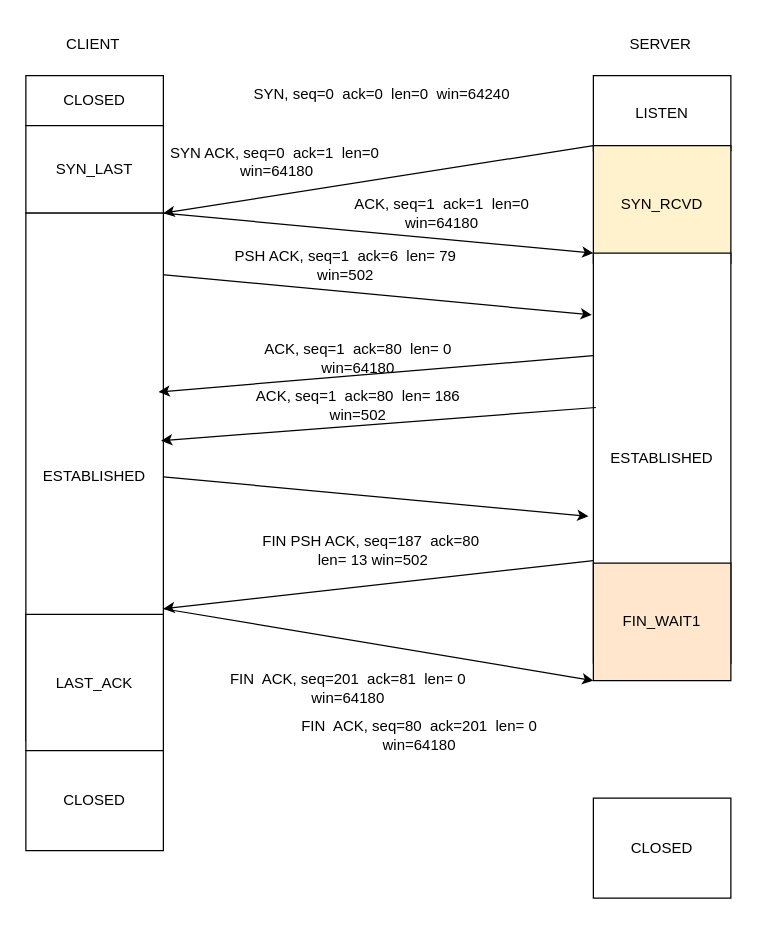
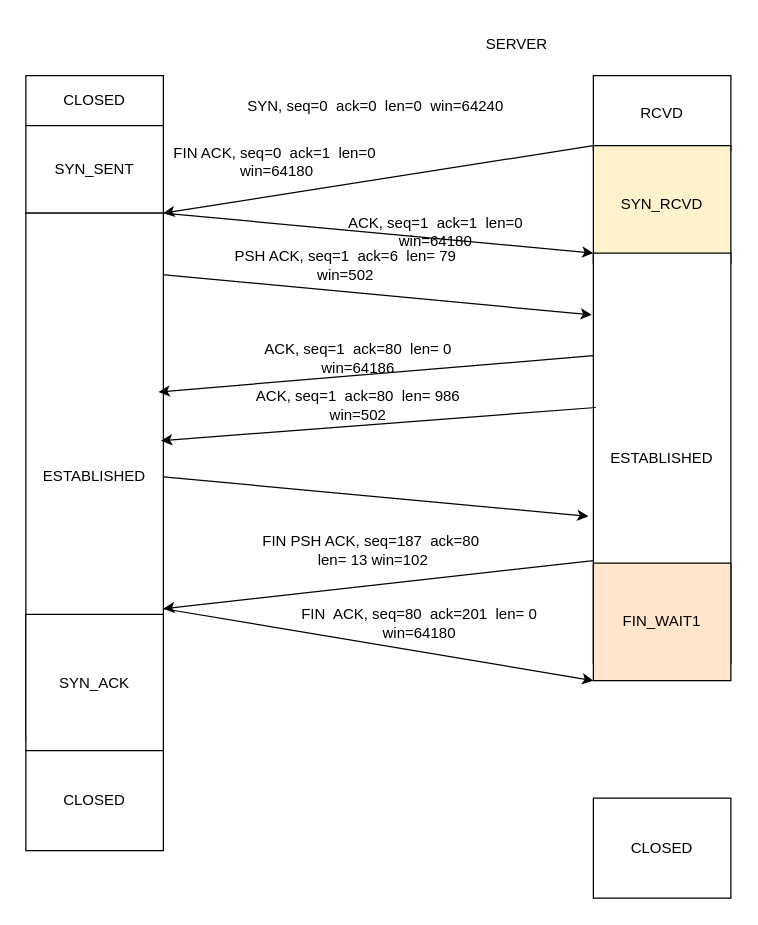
  <mxCell id="0" />
  <mxCell id="1" parent="0" />
  <mxCell id="2" value="CLOSED" style="rounded=0;whiteSpace=wrap;html=1;" vertex="1" parent="1"><mxGeometry x="20" y="60" width="110" height="40" as="geometry" /></mxCell>
- <mxCell id="3" value="CLIENT" style="text;html=1;strokeColor=none;fillColor=none;align=center;verticalAlign=middle;whiteSpace=wrap;rounded=0;" vertex="1" parent="1"><mxGeometry x="44" y="20" width="60" height="30" as="geometry" /></mxCell>
- <mxCell id="4" value="LISTEN" style="rounded=0;whiteSpace=wrap;html=1;" vertex="1" parent="1"><mxGeometry x="474" y="60" width="110" height="60" as="geometry" /></mxCell>
- <mxCell id="5" value="SERVER" style="text;html=1;strokeColor=none;fillColor=none;align=center;verticalAlign=middle;whiteSpace=wrap;rounded=0;" vertex="1" parent="1"><mxGeometry x="498" y="20" width="60" height="30" as="geometry" /></mxCell>
- <mxCell id="6" value="SYN_LAST" style="rounded=0;whiteSpace=wrap;html=1;" vertex="1" parent="1"><mxGeometry x="20" y="100" width="110" height="70" as="geometry" /></mxCell>
+ <mxCell id="4" value="RCVD" style="rounded=0;whiteSpace=wrap;html=1;" vertex="1" parent="1"><mxGeometry x="474" y="60" width="110" height="60" as="geometry" /></mxCell>
+ <mxCell id="5" value="SERVER" style="text;html=1;strokeColor=none;fillColor=none;align=center;verticalAlign=middle;whiteSpace=wrap;rounded=0;" vertex="1" parent="1"><mxGeometry x="383" y="20" width="60" height="30" as="geometry" /></mxCell>
+ <mxCell id="6" value="SYN_SENT" style="rounded=0;whiteSpace=wrap;html=1;" vertex="1" parent="1"><mxGeometry x="20" y="100" width="110" height="70" as="geometry" /></mxCell>
  <mxCell id="7" style="edgeStyle=none;html=1;exitX=0;exitY=0;exitDx=0;exitDy=0;entryX=1;entryY=0;entryDx=0;entryDy=0;" edge="1" parent="1" source="8" target="13"><mxGeometry relative="1" as="geometry" /></mxCell>
  <mxCell id="8" value="SYN_RCVD" style="rounded=0;whiteSpace=wrap;html=1;fillColor=#fff2cc;" vertex="1" parent="1"><mxGeometry x="474" y="116" width="110" height="94" as="geometry" /></mxCell>
  <mxCell id="9" style="edgeStyle=none;html=1;exitX=1;exitY=0;exitDx=0;exitDy=0;entryX=0;entryY=0;entryDx=0;entryDy=0;" edge="1" parent="1" source="13" target="16"><mxGeometry relative="1" as="geometry" /></mxCell>
  <mxCell id="10" style="edgeStyle=none;html=1;exitX=0.99;exitY=0.126;exitDx=0;exitDy=0;entryX=-0.011;entryY=0.3;entryDx=0;entryDy=0;entryPerimeter=0;exitPerimeter=0;" edge="1" parent="1"><mxGeometry relative="1" as="geometry"><mxPoint x="128.9" y="219.172" as="sourcePoint" /><mxPoint x="472.79" y="251.4" as="targetPoint" /></mxGeometry></mxCell>
  <mxCell id="11" style="edgeStyle=none;html=1;exitX=1;exitY=0.5;exitDx=0;exitDy=0;entryX=-0.036;entryY=0.642;entryDx=0;entryDy=0;entryPerimeter=0;" edge="1" parent="1" source="13" target="16"><mxGeometry relative="1" as="geometry" /></mxCell>
  <mxCell id="12" style="edgeStyle=none;html=1;exitX=1;exitY=0.75;exitDx=0;exitDy=0;entryX=0;entryY=1;entryDx=0;entryDy=0;" edge="1" parent="1" source="13" target="25"><mxGeometry relative="1" as="geometry" /></mxCell>
  <mxCell id="13" value="ESTABLISHED" style="rounded=0;whiteSpace=wrap;html=1;" vertex="1" parent="1"><mxGeometry x="20" y="170" width="110" height="422" as="geometry" /></mxCell>
  <mxCell id="14" style="edgeStyle=none;html=1;exitX=0;exitY=0.25;exitDx=0;exitDy=0;entryX=0.965;entryY=0.339;entryDx=0;entryDy=0;entryPerimeter=0;" edge="1" parent="1" source="16" target="13"><mxGeometry relative="1" as="geometry" /></mxCell>
  <mxCell id="15" style="edgeStyle=none;html=1;exitX=0;exitY=0.75;exitDx=0;exitDy=0;entryX=1;entryY=0.75;entryDx=0;entryDy=0;" edge="1" parent="1" source="16" target="13"><mxGeometry relative="1" as="geometry"><mxPoint x="134" y="480" as="targetPoint" /></mxGeometry></mxCell>
  <mxCell id="16" value="ESTABLISHED" style="rounded=0;whiteSpace=wrap;html=1;" vertex="1" parent="1"><mxGeometry x="474" y="202" width="110" height="328" as="geometry" /></mxCell>
- <mxCell id="17" value="SYN, seq=0&amp;nbsp; ack=0&amp;nbsp; len=0&amp;nbsp; win=64240" style="text;html=1;strokeColor=none;fillColor=none;align=center;verticalAlign=middle;whiteSpace=wrap;rounded=0;" vertex="1" parent="1"><mxGeometry x="150" y="60" width="310" height="30" as="geometry" /></mxCell>
- <mxCell id="18" value="SYN ACK, seq=0&amp;nbsp; ack=1&amp;nbsp; len=0&amp;nbsp; win=64180" style="text;html=1;strokeColor=none;fillColor=none;align=center;verticalAlign=middle;whiteSpace=wrap;rounded=0;" vertex="1" parent="1"><mxGeometry x="119" y="119" width="204" height="20" as="geometry" /></mxCell>
- <mxCell id="19" value="&amp;nbsp;ACK, seq=1&amp;nbsp; ack=1&amp;nbsp; len=0&amp;nbsp; win=64180" style="text;html=1;strokeColor=none;fillColor=none;align=center;verticalAlign=middle;whiteSpace=wrap;rounded=0;" vertex="1" parent="1"><mxGeometry x="251" y="160" width="204" height="20" as="geometry" /></mxCell>
+ <mxCell id="17" value="SYN, seq=0&amp;nbsp; ack=0&amp;nbsp; len=0&amp;nbsp; win=64240" style="text;html=1;strokeColor=none;fillColor=none;align=center;verticalAlign=middle;whiteSpace=wrap;rounded=0;" vertex="1" parent="1"><mxGeometry x="145" y="70" width="310" height="30" as="geometry" /></mxCell>
+ <mxCell id="18" value="FIN ACK, seq=0&amp;nbsp; ack=1&amp;nbsp; len=0&amp;nbsp; win=64180" style="text;html=1;strokeColor=none;fillColor=none;align=center;verticalAlign=middle;whiteSpace=wrap;rounded=0;" vertex="1" parent="1"><mxGeometry x="119" y="119" width="204" height="20" as="geometry" /></mxCell>
+ <mxCell id="19" value="&amp;nbsp;ACK, seq=1&amp;nbsp; ack=1&amp;nbsp; len=0&amp;nbsp; win=64180" style="text;html=1;strokeColor=none;fillColor=none;align=center;verticalAlign=middle;whiteSpace=wrap;rounded=0;" vertex="1" parent="1"><mxGeometry x="246" y="175" width="204" height="20" as="geometry" /></mxCell>
  <mxCell id="20" value="PSH ACK, seq=1&amp;nbsp; ack=6&amp;nbsp; len= 79 win=502" style="text;html=1;strokeColor=none;fillColor=none;align=center;verticalAlign=middle;whiteSpace=wrap;rounded=0;" vertex="1" parent="1"><mxGeometry x="174" y="202" width="204" height="20" as="geometry" /></mxCell>
- <mxCell id="21" value="ACK, seq=1&amp;nbsp; ack=80&amp;nbsp; len= 0 win=64180" style="text;html=1;strokeColor=none;fillColor=none;align=center;verticalAlign=middle;whiteSpace=wrap;rounded=0;" vertex="1" parent="1"><mxGeometry x="184" y="276" width="204" height="20" as="geometry" /></mxCell>
+ <mxCell id="21" value="ACK, seq=1&amp;nbsp; ack=80&amp;nbsp; len= 0 win=64186" style="text;html=1;strokeColor=none;fillColor=none;align=center;verticalAlign=middle;whiteSpace=wrap;rounded=0;" vertex="1" parent="1"><mxGeometry x="184" y="276" width="204" height="20" as="geometry" /></mxCell>
  <mxCell id="22" style="edgeStyle=none;html=1;exitX=0;exitY=0.25;exitDx=0;exitDy=0;entryX=0.965;entryY=0.339;entryDx=0;entryDy=0;entryPerimeter=0;" edge="1" parent="1"><mxGeometry relative="1" as="geometry"><mxPoint x="476" y="325.5" as="sourcePoint" /><mxPoint x="128.15" y="352.058" as="targetPoint" /></mxGeometry></mxCell>
- <mxCell id="23" value="ACK, seq=1&amp;nbsp; ack=80&amp;nbsp; len= 186 win=502" style="text;html=1;strokeColor=none;fillColor=none;align=center;verticalAlign=middle;whiteSpace=wrap;rounded=0;" vertex="1" parent="1"><mxGeometry x="184" y="314" width="204" height="20" as="geometry" /></mxCell>
- <mxCell id="24" value="FIN PSH ACK, seq=187&amp;nbsp; ack=80&amp;nbsp; len= 13 win=502" style="text;html=1;strokeColor=none;fillColor=none;align=center;verticalAlign=middle;whiteSpace=wrap;rounded=0;" vertex="1" parent="1"><mxGeometry x="196" y="430" width="204" height="20" as="geometry" /></mxCell>
+ <mxCell id="23" value="ACK, seq=1&amp;nbsp; ack=80&amp;nbsp; len= 986 win=502" style="text;html=1;strokeColor=none;fillColor=none;align=center;verticalAlign=middle;whiteSpace=wrap;rounded=0;" vertex="1" parent="1"><mxGeometry x="184" y="314" width="204" height="20" as="geometry" /></mxCell>
+ <mxCell id="24" value="FIN PSH ACK, seq=187&amp;nbsp; ack=80&amp;nbsp; len= 13 win=102" style="text;html=1;strokeColor=none;fillColor=none;align=center;verticalAlign=middle;whiteSpace=wrap;rounded=0;" vertex="1" parent="1"><mxGeometry x="196" y="430" width="204" height="20" as="geometry" /></mxCell>
  <mxCell id="25" value="FIN_WAIT1" style="rounded=0;whiteSpace=wrap;html=1;fillColor=#ffe6cc;" vertex="1" parent="1"><mxGeometry x="474" y="450" width="110" height="94" as="geometry" /></mxCell>
- <mxCell id="26" value="FIN&amp;nbsp; ACK, seq=80&amp;nbsp; ack=201&amp;nbsp; len= 0 win=64180" style="text;html=1;strokeColor=none;fillColor=none;align=center;verticalAlign=middle;whiteSpace=wrap;rounded=0;" vertex="1" parent="1"><mxGeometry x="233" y="578" width="204" height="20" as="geometry" /></mxCell>
- <mxCell id="27" value="LAST_ACK" style="rounded=0;whiteSpace=wrap;html=1;" vertex="1" parent="1"><mxGeometry x="20" y="491" width="110" height="109" as="geometry" /></mxCell>
- <mxCell id="28" value="FIN&amp;nbsp; ACK, seq=201&amp;nbsp; ack=81&amp;nbsp; len= 0 win=64180" style="text;html=1;strokeColor=none;fillColor=none;align=center;verticalAlign=middle;whiteSpace=wrap;rounded=0;" vertex="1" parent="1"><mxGeometry x="176" y="540" width="204" height="20" as="geometry" /></mxCell>
+ <mxCell id="26" value="FIN&amp;nbsp; ACK, seq=80&amp;nbsp; ack=201&amp;nbsp; len= 0 win=64180" style="text;html=1;strokeColor=none;fillColor=none;align=center;verticalAlign=middle;whiteSpace=wrap;rounded=0;" vertex="1" parent="1"><mxGeometry x="233" y="488" width="204" height="20" as="geometry" /></mxCell>
+ <mxCell id="27" value="SYN_ACK" style="rounded=0;whiteSpace=wrap;html=1;" vertex="1" parent="1"><mxGeometry x="20" y="491" width="110" height="109" as="geometry" /></mxCell>
  <mxCell id="29" value="CLOSED" style="rounded=0;whiteSpace=wrap;html=1;" vertex="1" parent="1"><mxGeometry x="20" y="600" width="110" height="80" as="geometry" /></mxCell>
  <mxCell id="30" value="CLOSED" style="rounded=0;whiteSpace=wrap;html=1;" vertex="1" parent="1"><mxGeometry x="474" y="638" width="110" height="80" as="geometry" /></mxCell>
